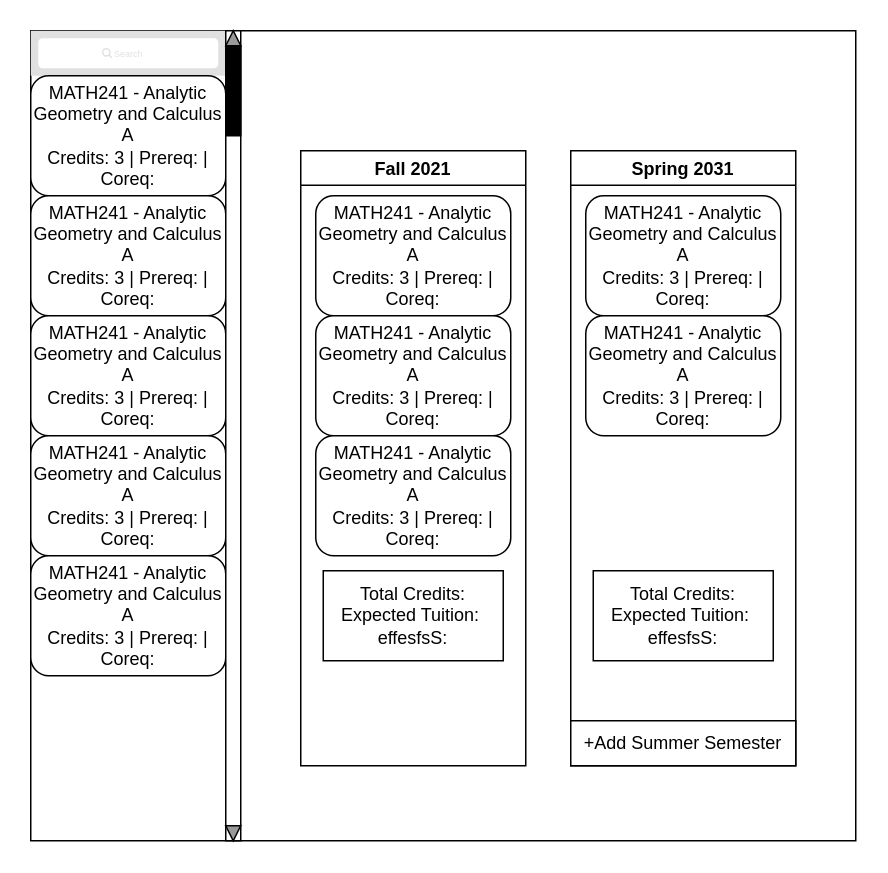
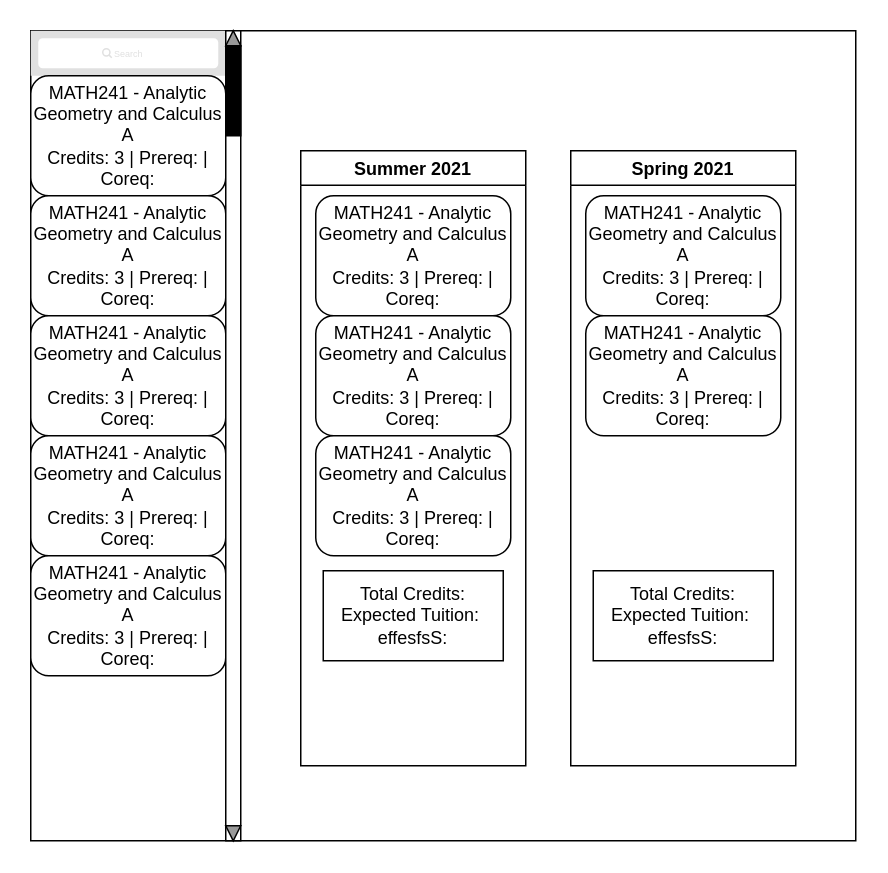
  <mxCell id="0" />
  <mxCell id="1" parent="0" />
  <mxCell id="2" value="" style="swimlane;horizontal=0;startSize=130;" vertex="1" parent="1"><mxGeometry x="20" y="20" width="550" height="540" as="geometry" /></mxCell>
  <mxCell id="3" value="" style="shape=rect;fillColor=#e0e0e0;strokeColor=none;" vertex="1" parent="2"><mxGeometry width="130" height="30" as="geometry" /></mxCell>
  <mxCell id="4" value="" style="html=1;strokeWidth=1;shadow=0;dashed=0;shape=mxgraph.ios7ui.marginRect;rx=3;ry=3;rectMargin=5;strokeColor=none;" vertex="1" parent="3"><mxGeometry width="130" height="30" as="geometry" /></mxCell>
  <mxCell id="5" value="Search" style="shape=mxgraph.ios7.icons.looking_glass;strokeColor=#e0e0e0;fillColor=none;fontColor=#e0e0e0;labelPosition=right;verticalLabelPosition=middle;align=left;verticalAlign=middle;fontSize=6;fontStyle=0;spacingTop=2;sketch=0;" vertex="1" parent="3"><mxGeometry x="0.5" y="0.5" width="6" height="6" relative="1" as="geometry"><mxPoint x="-17" y="-3" as="offset" /></mxGeometry></mxCell>
  <mxCell id="6" value="MATH241 - Analytic Geometry and Calculus A&lt;br&gt;Credits: 3 | Prereq: | Coreq:" style="rounded=1;whiteSpace=wrap;html=1;" vertex="1" parent="2"><mxGeometry y="30" width="130" height="80" as="geometry" /></mxCell>
  <mxCell id="7" value="MATH241 - Analytic Geometry and Calculus A&lt;br&gt;Credits: 3 | Prereq: | Coreq:" style="rounded=1;whiteSpace=wrap;html=1;" vertex="1" parent="2"><mxGeometry y="110" width="130" height="80" as="geometry" /></mxCell>
  <mxCell id="8" value="MATH241 - Analytic Geometry and Calculus A&lt;br&gt;Credits: 3 | Prereq: | Coreq:" style="rounded=1;whiteSpace=wrap;html=1;" vertex="1" parent="2"><mxGeometry y="190" width="130" height="80" as="geometry" /></mxCell>
  <mxCell id="9" value="MATH241 - Analytic Geometry and Calculus A&lt;br&gt;Credits: 3 | Prereq: | Coreq:" style="rounded=1;whiteSpace=wrap;html=1;" vertex="1" parent="2"><mxGeometry y="270" width="130" height="80" as="geometry" /></mxCell>
  <mxCell id="10" value="MATH241 - Analytic Geometry and Calculus A&lt;br&gt;Credits: 3 | Prereq: | Coreq:" style="rounded=1;whiteSpace=wrap;html=1;" vertex="1" parent="2"><mxGeometry y="350" width="130" height="80" as="geometry" /></mxCell>
- <mxCell id="11" value="Fall 2021" style="swimlane;" vertex="1" parent="2"><mxGeometry x="180" y="80" width="150" height="410" as="geometry" /></mxCell>
+ <mxCell id="11" value="Summer 2021" style="swimlane;" vertex="1" parent="2"><mxGeometry x="180" y="80" width="150" height="410" as="geometry" /></mxCell>
  <mxCell id="12" value="MATH241 - Analytic Geometry and Calculus A&lt;br&gt;Credits: 3 | Prereq: | Coreq:" style="rounded=1;whiteSpace=wrap;html=1;" vertex="1" parent="11"><mxGeometry x="10" y="30" width="130" height="80" as="geometry" /></mxCell>
  <mxCell id="13" value="MATH241 - Analytic Geometry and Calculus A&lt;br&gt;Credits: 3 | Prereq: | Coreq:" style="rounded=1;whiteSpace=wrap;html=1;" vertex="1" parent="11"><mxGeometry x="10" y="110" width="130" height="80" as="geometry" /></mxCell>
  <mxCell id="14" value="MATH241 - Analytic Geometry and Calculus A&lt;br&gt;Credits: 3 | Prereq: | Coreq:" style="rounded=1;whiteSpace=wrap;html=1;" vertex="1" parent="11"><mxGeometry x="10" y="190" width="130" height="80" as="geometry" /></mxCell>
  <mxCell id="15" value="Total Credits:&lt;br&gt;Expected Tuition:&amp;nbsp;&lt;br&gt;effesfsS:" style="rounded=0;whiteSpace=wrap;html=1;" vertex="1" parent="11"><mxGeometry x="15" y="280" width="120" height="60" as="geometry" /></mxCell>
- <mxCell id="16" value="Spring 2031" style="swimlane;" vertex="1" parent="2"><mxGeometry x="360" y="80" width="150" height="410" as="geometry" /></mxCell>
+ <mxCell id="16" value="Spring 2021" style="swimlane;" vertex="1" parent="2"><mxGeometry x="360" y="80" width="150" height="410" as="geometry" /></mxCell>
  <mxCell id="17" value="MATH241 - Analytic Geometry and Calculus A&lt;br&gt;Credits: 3 | Prereq: | Coreq:" style="rounded=1;whiteSpace=wrap;html=1;" vertex="1" parent="16"><mxGeometry x="10" y="30" width="130" height="80" as="geometry" /></mxCell>
  <mxCell id="18" value="MATH241 - Analytic Geometry and Calculus A&lt;br&gt;Credits: 3 | Prereq: | Coreq:" style="rounded=1;whiteSpace=wrap;html=1;" vertex="1" parent="16"><mxGeometry x="10" y="110" width="130" height="80" as="geometry" /></mxCell>
  <mxCell id="19" value="Total Credits:&lt;br&gt;Expected Tuition:&amp;nbsp;&lt;br&gt;effesfsS:" style="rounded=0;whiteSpace=wrap;html=1;" vertex="1" parent="16"><mxGeometry x="15" y="280" width="120" height="60" as="geometry" /></mxCell>
- <mxCell id="20" value="+Add Summer Semester" style="rounded=0;whiteSpace=wrap;html=1;" vertex="1" parent="16"><mxGeometry y="380" width="150" height="30" as="geometry" /></mxCell>
  <mxCell id="21" value="" style="rounded=0;whiteSpace=wrap;html=1;" vertex="1" parent="2"><mxGeometry x="130" width="10" height="540" as="geometry" /></mxCell>
  <mxCell id="22" value="" style="rounded=0;whiteSpace=wrap;html=1;fillColor=#000000;" vertex="1" parent="2"><mxGeometry x="130" y="10" width="10" height="60" as="geometry" /></mxCell>
  <mxCell id="23" value="" style="triangle;whiteSpace=wrap;html=1;fillColor=#999999;rotation=90;" vertex="1" parent="2"><mxGeometry x="130" y="530" width="10" height="10" as="geometry" /></mxCell>
  <mxCell id="24" value="" style="triangle;whiteSpace=wrap;html=1;fillColor=#999999;rotation=-90;" vertex="1" parent="1"><mxGeometry x="150" y="20" width="10" height="10" as="geometry" /></mxCell>
